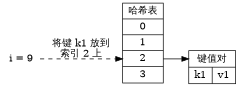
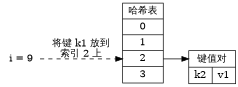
  digraph {
    rankdir=LR
    node [shape=record]
    n1 [label=" <head> 哈希表 | <0> 0 | <1> 1 | <2> 2 | <3> 3 "]
-   n2 [label="<head> 键值对 | { k1 | v1 } "]
+   n2 [label="<head> 键值对 | { k2 | v1 } "]
    n3 [label="i = 9" shape=plaintext]
    n1 -> n2 [headport=head tailport=2]
    n3 -> n1 [headport=2 label="将键 k1 放到\n索引 2 上" style=dashed]
  }
